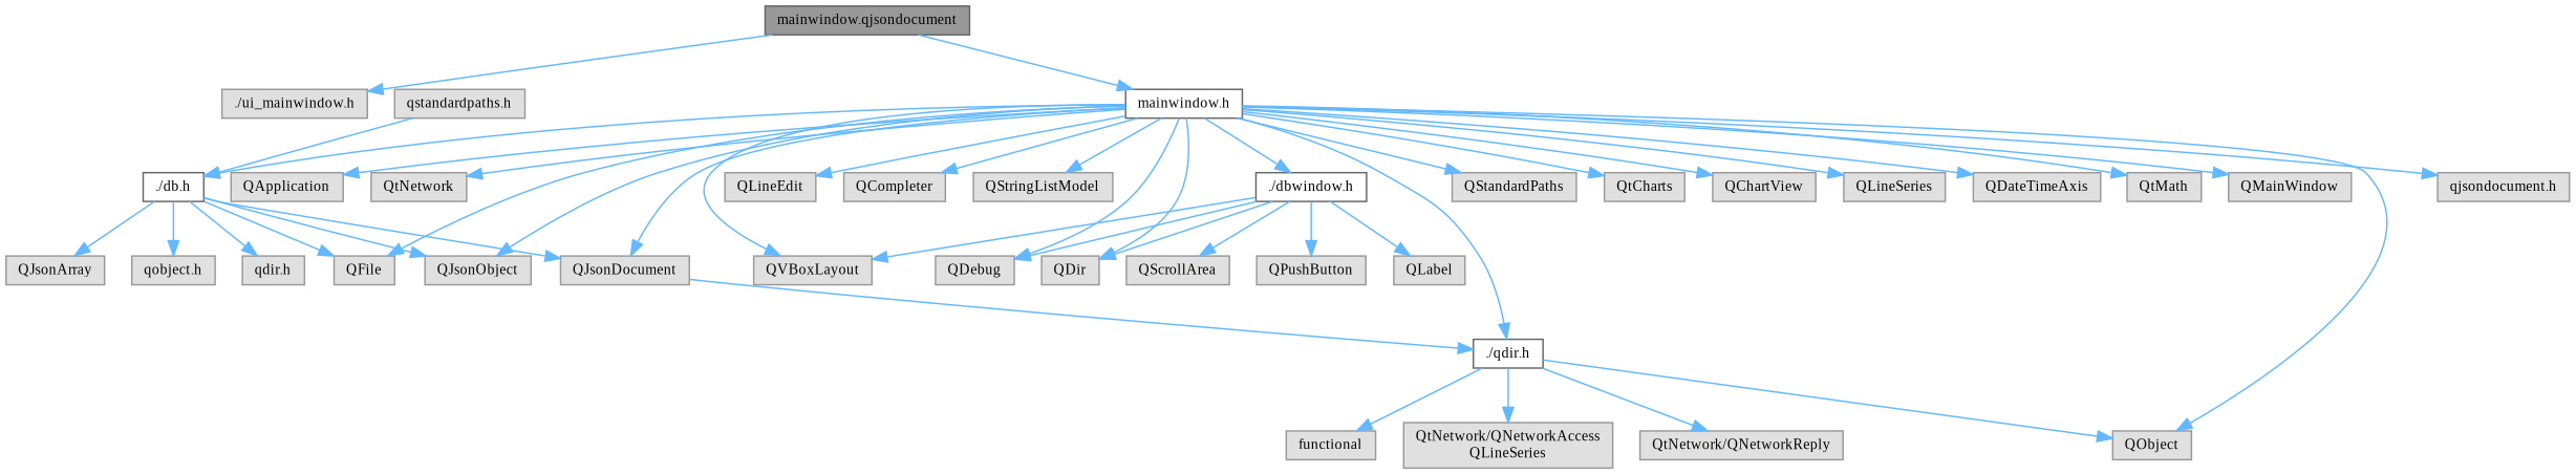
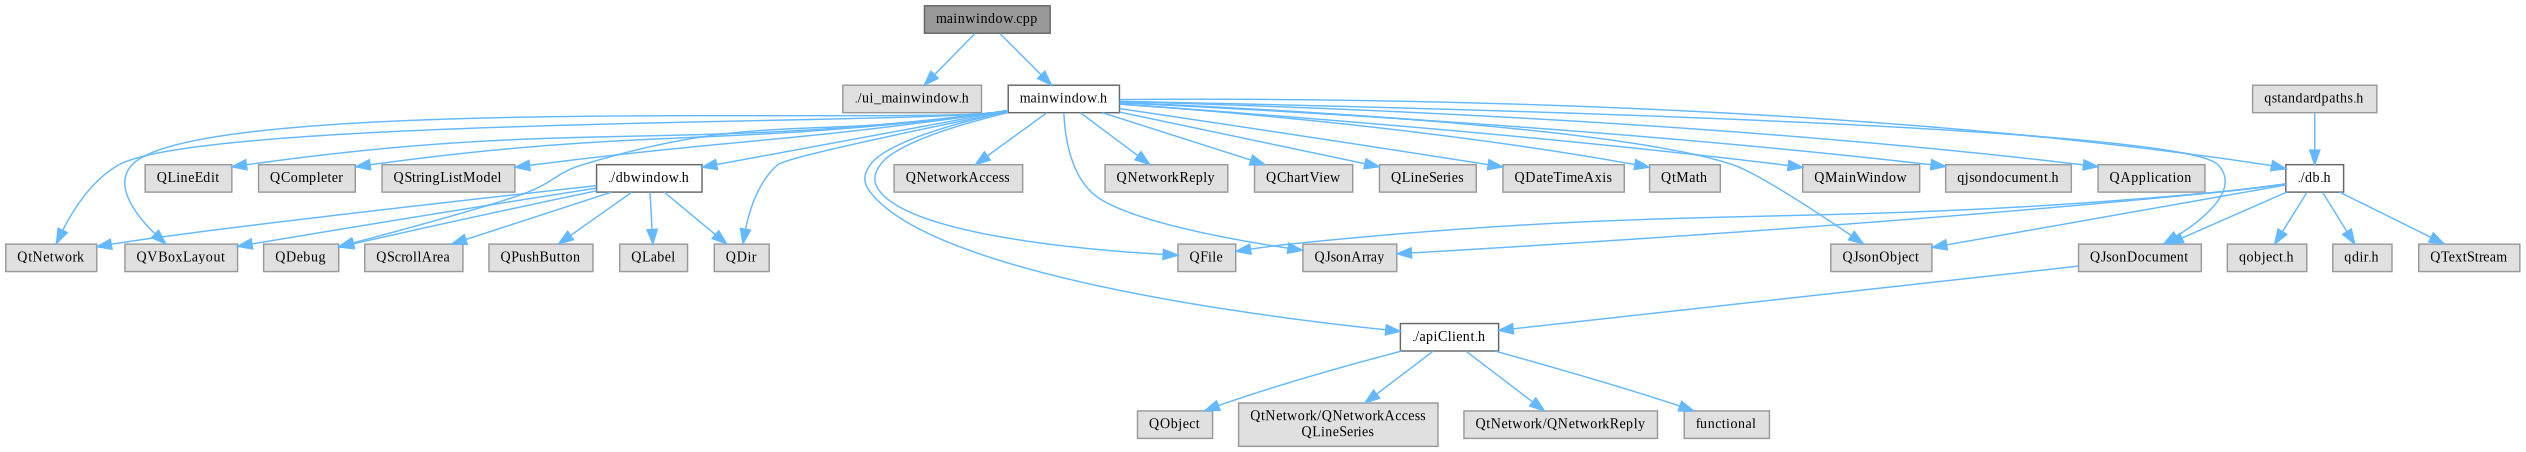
  digraph {
    fontname="Liberation Serif"
    node [color=grey60 fillcolor="#E0E0E0" fontname="Liberation Serif" fontsize=10 shape=box style=filled]
    edge [color=steelblue1 fontname="Liberation Serif" fontsize=10 labelfontname=Helvetica labelfontsize=10 style=solid]
-   n1 [color=gray40 fillcolor=grey60 fontcolor=black height=0.2 label="mainwindow.qjsondocument" width=0.4]
+   n1 [color=gray40 fillcolor=grey60 fontcolor=black height=0.2 label="mainwindow.cpp" width=0.4]
    n2 [color=grey40 fillcolor=white height=0.2 label="mainwindow.h" width=0.4]
    n3 [height=0.2 label="./ui_mainwindow.h" width=0.4]
    n4 [height=0.2 label=QMainWindow width=0.4]
    n5 [height=0.2 label="qjsondocument.h" width=0.4]
    n6 [height=0.2 label=QApplication width=0.4]
    n7 [height=0.2 label=QtNetwork width=0.4]
    n8 [height=0.2 label=QVBoxLayout width=0.4]
    n9 [height=0.2 label=QLineEdit width=0.4]
    n10 [height=0.2 label=QCompleter width=0.4]
    n11 [height=0.2 label=QStringListModel width=0.4]
    n12 [height=0.2 label=QFile width=0.4]
    n13 [height=0.2 label=QJsonDocument width=0.4]
    n14 [height=0.2 label=QJsonArray width=0.4]
    n15 [height=0.2 label=QJsonObject width=0.4]
    n16 [height=0.2 label=QDebug width=0.4]
-   n17 [height=0.2 label=QStandardPaths width=0.4]
+   n17 [height=0.2 label=QNetworkAccess width=0.4]
    n18 [height=0.2 label=QDir width=0.4]
-   n19 [height=0.2 label=QtCharts width=0.4]
+   n19 [height=0.2 label=QNetworkReply width=0.4]
    n20 [height=0.2 label=QChartView width=0.4]
    n21 [height=0.2 label=QLineSeries width=0.4]
    n22 [height=0.2 label=QDateTimeAxis width=0.4]
    n23 [height=0.2 label=QtMath width=0.4]
-   n24 [color=grey40 fillcolor=white height=0.2 label="./qdir.h" width=0.4]
+   n24 [color=grey40 fillcolor=white height=0.2 label="./apiClient.h" width=0.4]
    n25 [color=grey40 fillcolor=white height=0.2 label="./db.h" width=0.4]
    n26 [color=grey40 fillcolor=white height=0.2 label="./dbwindow.h" width=0.4]
    n27 [height=0.2 label=QObject width=0.4]
    n28 [height=0.2 label="QtNetwork/QNetworkAccess\lQLineSeries" width=0.4]
    n29 [height=0.2 label="QtNetwork/QNetworkReply" width=0.4]
    n30 [height=0.2 label=functional width=0.4]
    n31 [height=0.2 label="qobject.h" width=0.4]
    n32 [height=0.2 label="qdir.h" width=0.4]
+   n33 [height=0.2 label=QTextStream width=0.4]
    n34 [height=0.2 label=QScrollArea width=0.4]
    n35 [height=0.2 label=QPushButton width=0.4]
    n36 [height=0.2 label=QLabel width=0.4]
    n37 [height=0.2 label="qstandardpaths.h" width=0.4]
    n1 -> n2
    n1 -> n3
    n2 -> n4
    n2 -> n5
    n2 -> n6
    n2 -> n7
    n2 -> n8
    n2 -> n9
    n2 -> n10
    n2 -> n11
    n2 -> n12
    n2 -> n13
-   n2 -> n27
+   n2 -> n14
    n2 -> n15
    n2 -> n16
    n2 -> n17
    n2 -> n18
    n2 -> n19
    n2 -> n20
    n2 -> n21
    n2 -> n22
    n2 -> n23
    n2 -> n24
    n2 -> n25
    n2 -> n26
    n13 -> n24
    n24 -> n27
    n24 -> n28
    n24 -> n29
    n24 -> n30
    n25 -> n12
    n25 -> n13
    n25 -> n14
    n25 -> n15
    n25 -> n31
    n25 -> n32
+   n25 -> n33
+   n26 -> n7
    n26 -> n8
    n26 -> n16
    n26 -> n18
    n26 -> n34
    n26 -> n35
    n26 -> n36
    n37 -> n25
  }
